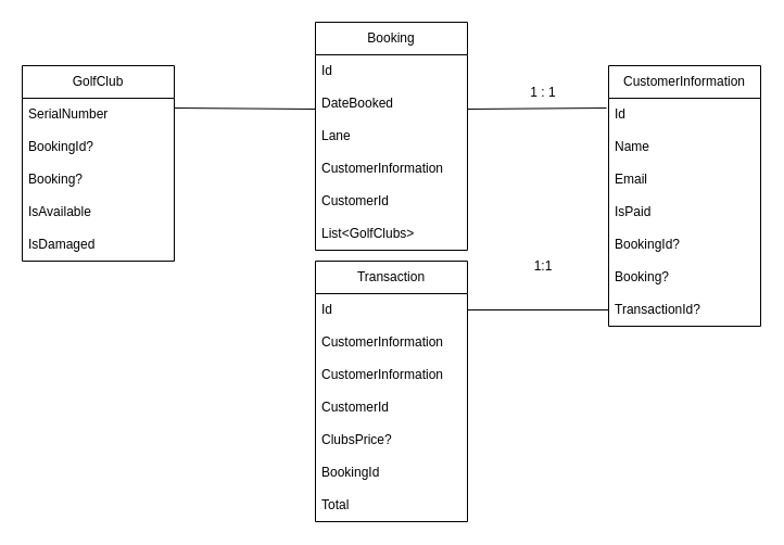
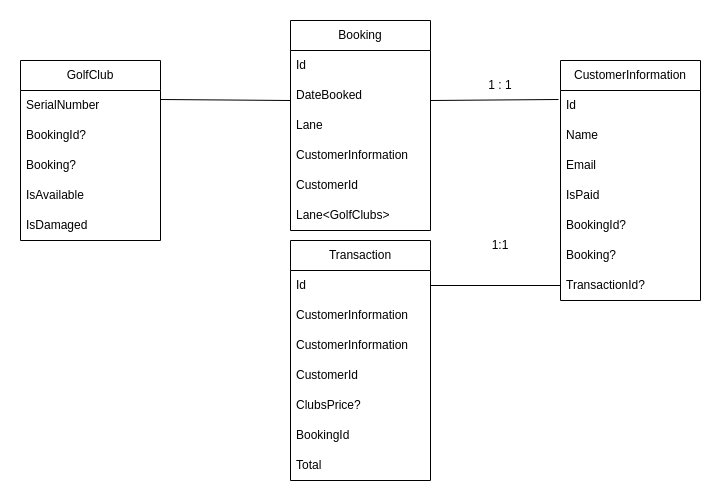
  <mxCell id="0" />
  <mxCell id="1" parent="0" />
  <mxCell id="2" value="Booking" style="swimlane;fontStyle=0;childLayout=stackLayout;horizontal=1;startSize=30;horizontalStack=0;resizeParent=1;resizeParentMax=0;resizeLast=0;collapsible=1;marginBottom=0;whiteSpace=wrap;html=1;" parent="1" vertex="1"><mxGeometry x="290" y="20" width="140" height="210" as="geometry"><mxRectangle x="330" y="80" width="90" height="30" as="alternateBounds" /></mxGeometry></mxCell>
  <mxCell id="3" value="Id" style="text;strokeColor=none;fillColor=none;align=left;verticalAlign=middle;spacingLeft=4;spacingRight=4;overflow=hidden;points=[[0,0.5],[1,0.5]];portConstraint=eastwest;rotatable=0;whiteSpace=wrap;html=1;" parent="2" vertex="1"><mxGeometry y="30" width="140" height="30" as="geometry" /></mxCell>
  <mxCell id="4" value="DateBooked" style="text;strokeColor=none;fillColor=none;align=left;verticalAlign=middle;spacingLeft=4;spacingRight=4;overflow=hidden;points=[[0,0.5],[1,0.5]];portConstraint=eastwest;rotatable=0;whiteSpace=wrap;html=1;" parent="2" vertex="1"><mxGeometry y="60" width="140" height="30" as="geometry" /></mxCell>
  <mxCell id="5" value="Lane" style="text;strokeColor=none;fillColor=none;align=left;verticalAlign=middle;spacingLeft=4;spacingRight=4;overflow=hidden;points=[[0,0.5],[1,0.5]];portConstraint=eastwest;rotatable=0;whiteSpace=wrap;html=1;" parent="2" vertex="1"><mxGeometry y="90" width="140" height="30" as="geometry" /></mxCell>
  <mxCell id="6" value="CustomerInformation" style="text;strokeColor=none;fillColor=none;align=left;verticalAlign=middle;spacingLeft=4;spacingRight=4;overflow=hidden;points=[[0,0.5],[1,0.5]];portConstraint=eastwest;rotatable=0;whiteSpace=wrap;html=1;" parent="2" vertex="1"><mxGeometry y="120" width="140" height="30" as="geometry" /></mxCell>
  <mxCell id="7" value="CustomerId" style="text;strokeColor=none;fillColor=none;align=left;verticalAlign=middle;spacingLeft=4;spacingRight=4;overflow=hidden;points=[[0,0.5],[1,0.5]];portConstraint=eastwest;rotatable=0;whiteSpace=wrap;html=1;" vertex="1" parent="2"><mxGeometry y="150" width="140" height="30" as="geometry" /></mxCell>
- <mxCell id="8" value="List&amp;lt;GolfClubs&amp;gt;" style="text;strokeColor=none;fillColor=none;align=left;verticalAlign=middle;spacingLeft=4;spacingRight=4;overflow=hidden;points=[[0,0.5],[1,0.5]];portConstraint=eastwest;rotatable=0;whiteSpace=wrap;html=1;" parent="2" vertex="1"><mxGeometry y="180" width="140" height="30" as="geometry" /></mxCell>
+ <mxCell id="8" value="Lane&amp;lt;GolfClubs&amp;gt;" style="text;strokeColor=none;fillColor=none;align=left;verticalAlign=middle;spacingLeft=4;spacingRight=4;overflow=hidden;points=[[0,0.5],[1,0.5]];portConstraint=eastwest;rotatable=0;whiteSpace=wrap;html=1;" parent="2" vertex="1"><mxGeometry y="180" width="140" height="30" as="geometry" /></mxCell>
  <mxCell id="9" value="GolfClub" style="swimlane;fontStyle=0;childLayout=stackLayout;horizontal=1;startSize=30;horizontalStack=0;resizeParent=1;resizeParentMax=0;resizeLast=0;collapsible=1;marginBottom=0;whiteSpace=wrap;html=1;" parent="1" vertex="1"><mxGeometry x="20" y="60" width="140" height="180" as="geometry" /></mxCell>
  <mxCell id="10" value="SerialNumber" style="text;strokeColor=none;fillColor=none;align=left;verticalAlign=middle;spacingLeft=4;spacingRight=4;overflow=hidden;points=[[0,0.5],[1,0.5]];portConstraint=eastwest;rotatable=0;whiteSpace=wrap;html=1;" parent="9" vertex="1"><mxGeometry y="30" width="140" height="30" as="geometry" /></mxCell>
  <mxCell id="11" value="BookingId?" style="text;strokeColor=none;fillColor=none;align=left;verticalAlign=middle;spacingLeft=4;spacingRight=4;overflow=hidden;points=[[0,0.5],[1,0.5]];portConstraint=eastwest;rotatable=0;whiteSpace=wrap;html=1;" parent="9" vertex="1"><mxGeometry y="60" width="140" height="30" as="geometry" /></mxCell>
  <mxCell id="12" value="Booking?" style="text;strokeColor=none;fillColor=none;align=left;verticalAlign=middle;spacingLeft=4;spacingRight=4;overflow=hidden;points=[[0,0.5],[1,0.5]];portConstraint=eastwest;rotatable=0;whiteSpace=wrap;html=1;" parent="9" vertex="1"><mxGeometry y="90" width="140" height="30" as="geometry" /></mxCell>
  <mxCell id="13" value="IsAvailable" style="text;strokeColor=none;fillColor=none;align=left;verticalAlign=middle;spacingLeft=4;spacingRight=4;overflow=hidden;points=[[0,0.5],[1,0.5]];portConstraint=eastwest;rotatable=0;whiteSpace=wrap;html=1;" parent="9" vertex="1"><mxGeometry y="120" width="140" height="30" as="geometry" /></mxCell>
  <mxCell id="14" value="IsDamaged" style="text;strokeColor=none;fillColor=none;align=left;verticalAlign=middle;spacingLeft=4;spacingRight=4;overflow=hidden;points=[[0,0.5],[1,0.5]];portConstraint=eastwest;rotatable=0;whiteSpace=wrap;html=1;" parent="9" vertex="1"><mxGeometry y="150" width="140" height="30" as="geometry" /></mxCell>
  <mxCell id="15" value="CustomerInformation" style="swimlane;fontStyle=0;childLayout=stackLayout;horizontal=1;startSize=30;horizontalStack=0;resizeParent=1;resizeParentMax=0;resizeLast=0;collapsible=1;marginBottom=0;whiteSpace=wrap;html=1;" parent="1" vertex="1"><mxGeometry x="560" y="60" width="140" height="240" as="geometry" /></mxCell>
  <mxCell id="16" value="Id" style="text;strokeColor=none;fillColor=none;align=left;verticalAlign=middle;spacingLeft=4;spacingRight=4;overflow=hidden;points=[[0,0.5],[1,0.5]];portConstraint=eastwest;rotatable=0;whiteSpace=wrap;html=1;" parent="15" vertex="1"><mxGeometry y="30" width="140" height="30" as="geometry" /></mxCell>
  <mxCell id="17" value="Name" style="text;strokeColor=none;fillColor=none;align=left;verticalAlign=middle;spacingLeft=4;spacingRight=4;overflow=hidden;points=[[0,0.5],[1,0.5]];portConstraint=eastwest;rotatable=0;whiteSpace=wrap;html=1;" parent="15" vertex="1"><mxGeometry y="60" width="140" height="30" as="geometry" /></mxCell>
  <mxCell id="18" value="Email" style="text;strokeColor=none;fillColor=none;align=left;verticalAlign=middle;spacingLeft=4;spacingRight=4;overflow=hidden;points=[[0,0.5],[1,0.5]];portConstraint=eastwest;rotatable=0;whiteSpace=wrap;html=1;" parent="15" vertex="1"><mxGeometry y="90" width="140" height="30" as="geometry" /></mxCell>
  <mxCell id="19" value="IsPaid" style="text;strokeColor=none;fillColor=none;align=left;verticalAlign=middle;spacingLeft=4;spacingRight=4;overflow=hidden;points=[[0,0.5],[1,0.5]];portConstraint=eastwest;rotatable=0;whiteSpace=wrap;html=1;" parent="15" vertex="1"><mxGeometry y="120" width="140" height="30" as="geometry" /></mxCell>
  <mxCell id="20" value="BookingId?" style="text;strokeColor=none;fillColor=none;align=left;verticalAlign=middle;spacingLeft=4;spacingRight=4;overflow=hidden;points=[[0,0.5],[1,0.5]];portConstraint=eastwest;rotatable=0;whiteSpace=wrap;html=1;" parent="15" vertex="1"><mxGeometry y="150" width="140" height="30" as="geometry" /></mxCell>
  <mxCell id="21" value="Booking?" style="text;strokeColor=none;fillColor=none;align=left;verticalAlign=middle;spacingLeft=4;spacingRight=4;overflow=hidden;points=[[0,0.5],[1,0.5]];portConstraint=eastwest;rotatable=0;whiteSpace=wrap;html=1;" parent="15" vertex="1"><mxGeometry y="180" width="140" height="30" as="geometry" /></mxCell>
  <mxCell id="22" value="TransactionId?" style="text;strokeColor=none;fillColor=none;align=left;verticalAlign=middle;spacingLeft=4;spacingRight=4;overflow=hidden;points=[[0,0.5],[1,0.5]];portConstraint=eastwest;rotatable=0;whiteSpace=wrap;html=1;" parent="15" vertex="1"><mxGeometry y="210" width="140" height="30" as="geometry" /></mxCell>
  <mxCell id="23" value="" style="endArrow=none;html=1;rounded=0;entryX=-0.014;entryY=0.3;entryDx=0;entryDy=0;entryPerimeter=0;" parent="1" edge="1"><mxGeometry width="50" height="50" relative="1" as="geometry"><mxPoint x="430" y="100" as="sourcePoint" /><mxPoint x="558.04" y="99" as="targetPoint" /></mxGeometry></mxCell>
  <mxCell id="24" value="1 : 1" style="text;html=1;strokeColor=none;fillColor=none;align=center;verticalAlign=middle;whiteSpace=wrap;rounded=0;" parent="1" vertex="1"><mxGeometry x="470" y="70" width="60" height="30" as="geometry" /></mxCell>
  <mxCell id="25" value="" style="endArrow=none;html=1;rounded=0;exitX=1;exitY=0.3;exitDx=0;exitDy=0;exitPerimeter=0;" parent="1" source="10" edge="1"><mxGeometry width="50" height="50" relative="1" as="geometry"><mxPoint x="200" y="100" as="sourcePoint" /><mxPoint x="290" y="100" as="targetPoint" /></mxGeometry></mxCell>
  <mxCell id="26" value="Transaction" style="swimlane;fontStyle=0;childLayout=stackLayout;horizontal=1;startSize=30;horizontalStack=0;resizeParent=1;resizeParentMax=0;resizeLast=0;collapsible=1;marginBottom=0;whiteSpace=wrap;html=1;" parent="1" vertex="1"><mxGeometry x="290" y="240" width="140" height="240" as="geometry" /></mxCell>
  <mxCell id="27" value="Id" style="text;strokeColor=none;fillColor=none;align=left;verticalAlign=middle;spacingLeft=4;spacingRight=4;overflow=hidden;points=[[0,0.5],[1,0.5]];portConstraint=eastwest;rotatable=0;whiteSpace=wrap;html=1;" parent="26" vertex="1"><mxGeometry y="30" width="140" height="30" as="geometry" /></mxCell>
  <mxCell id="28" value="CustomerInformation" style="text;strokeColor=none;fillColor=none;align=left;verticalAlign=middle;spacingLeft=4;spacingRight=4;overflow=hidden;points=[[0,0.5],[1,0.5]];portConstraint=eastwest;rotatable=0;whiteSpace=wrap;html=1;" vertex="1" parent="26"><mxGeometry y="60" width="140" height="30" as="geometry" /></mxCell>
  <mxCell id="29" value="CustomerInformation" style="text;strokeColor=none;fillColor=none;align=left;verticalAlign=middle;spacingLeft=4;spacingRight=4;overflow=hidden;points=[[0,0.5],[1,0.5]];portConstraint=eastwest;rotatable=0;whiteSpace=wrap;html=1;" parent="26" vertex="1"><mxGeometry y="90" width="140" height="30" as="geometry" /></mxCell>
  <mxCell id="30" value="CustomerId" style="text;strokeColor=none;fillColor=none;align=left;verticalAlign=middle;spacingLeft=4;spacingRight=4;overflow=hidden;points=[[0,0.5],[1,0.5]];portConstraint=eastwest;rotatable=0;whiteSpace=wrap;html=1;" vertex="1" parent="26"><mxGeometry y="120" width="140" height="30" as="geometry" /></mxCell>
  <mxCell id="31" value="ClubsPrice?" style="text;strokeColor=none;fillColor=none;align=left;verticalAlign=middle;spacingLeft=4;spacingRight=4;overflow=hidden;points=[[0,0.5],[1,0.5]];portConstraint=eastwest;rotatable=0;whiteSpace=wrap;html=1;" parent="26" vertex="1"><mxGeometry y="150" width="140" height="30" as="geometry" /></mxCell>
  <mxCell id="32" value="BookingId" style="text;strokeColor=none;fillColor=none;align=left;verticalAlign=middle;spacingLeft=4;spacingRight=4;overflow=hidden;points=[[0,0.5],[1,0.5]];portConstraint=eastwest;rotatable=0;whiteSpace=wrap;html=1;" parent="26" vertex="1"><mxGeometry y="180" width="140" height="30" as="geometry" /></mxCell>
  <mxCell id="33" value="Total" style="text;strokeColor=none;fillColor=none;align=left;verticalAlign=middle;spacingLeft=4;spacingRight=4;overflow=hidden;points=[[0,0.5],[1,0.5]];portConstraint=eastwest;rotatable=0;whiteSpace=wrap;html=1;" parent="26" vertex="1"><mxGeometry y="210" width="140" height="30" as="geometry" /></mxCell>
  <mxCell id="34" value="1:1" style="text;html=1;strokeColor=none;fillColor=none;align=center;verticalAlign=middle;whiteSpace=wrap;rounded=0;" parent="1" vertex="1"><mxGeometry x="470" y="230" width="60" height="30" as="geometry" /></mxCell>
  <mxCell id="35" value="" style="endArrow=none;html=1;rounded=0;exitX=1;exitY=0.5;exitDx=0;exitDy=0;entryX=0;entryY=0.5;entryDx=0;entryDy=0;" parent="1" source="27" target="22" edge="1"><mxGeometry width="50" height="50" relative="1" as="geometry"><mxPoint x="470" y="300" as="sourcePoint" /><mxPoint x="520" y="250" as="targetPoint" /></mxGeometry></mxCell>
